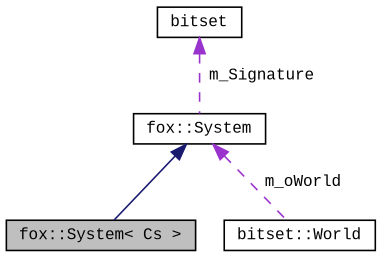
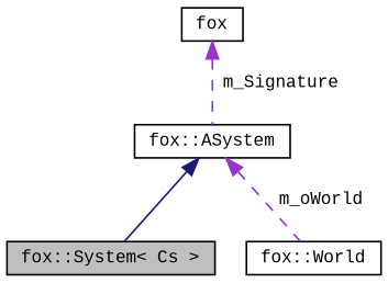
  digraph {
    fontname="Liberation Mono"
    node [color=black fillcolor=white fontname="Liberation Mono" fontsize=10 shape=record style=filled]
    edge [color=darkorchid3 dir=back fontname="Liberation Mono" fontsize=10 labelfontname=Helvetica labelfontsize=10 style=dashed]
    n1 [fillcolor=grey75 fontcolor=black height=0.2 label="fox::System\< Cs \>" width=0.4]
-   n2 [height=0.2 label="fox::System" width=0.4]
-   n3 [height=0.2 label="bitset::World" width=0.4]
-   n4 [height=0.2 label=bitset width=0.4]
+   n2 [height=0.2 label="fox::ASystem" width=0.4]
+   n3 [height=0.2 label="fox::World" width=0.4]
+   n4 [height=0.2 label=fox width=0.4]
    n2 -> n1 [color=midnightblue style=solid]
    n2 -> n3 [label=" m_oWorld"]
    n4 -> n2 [label=" m_Signature"]
  }
